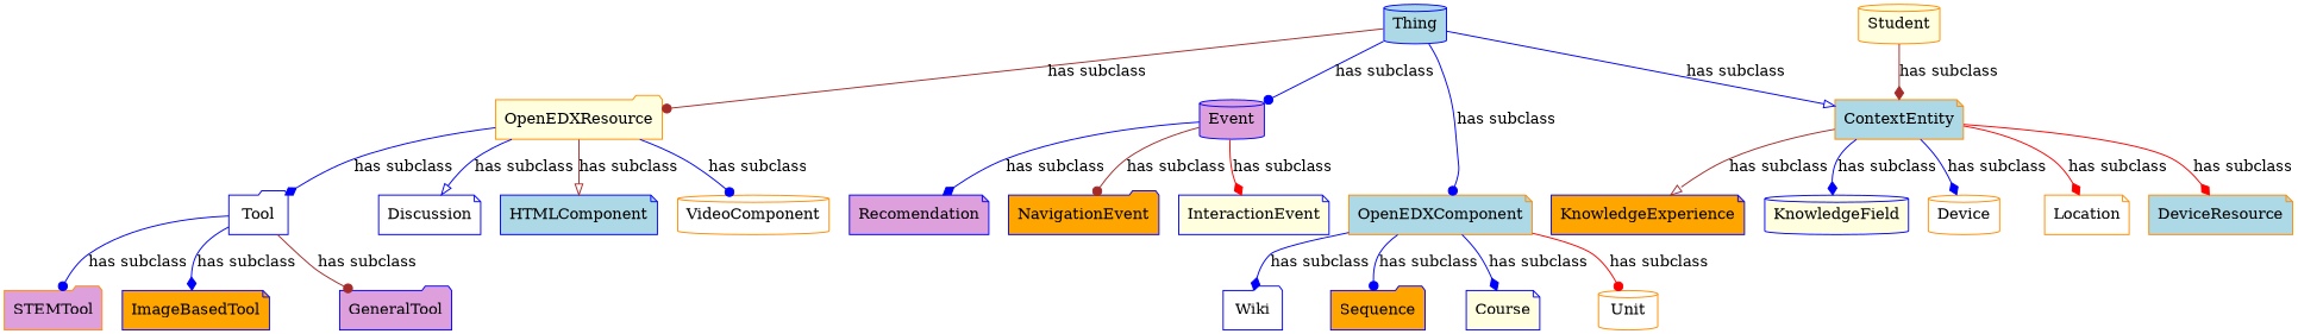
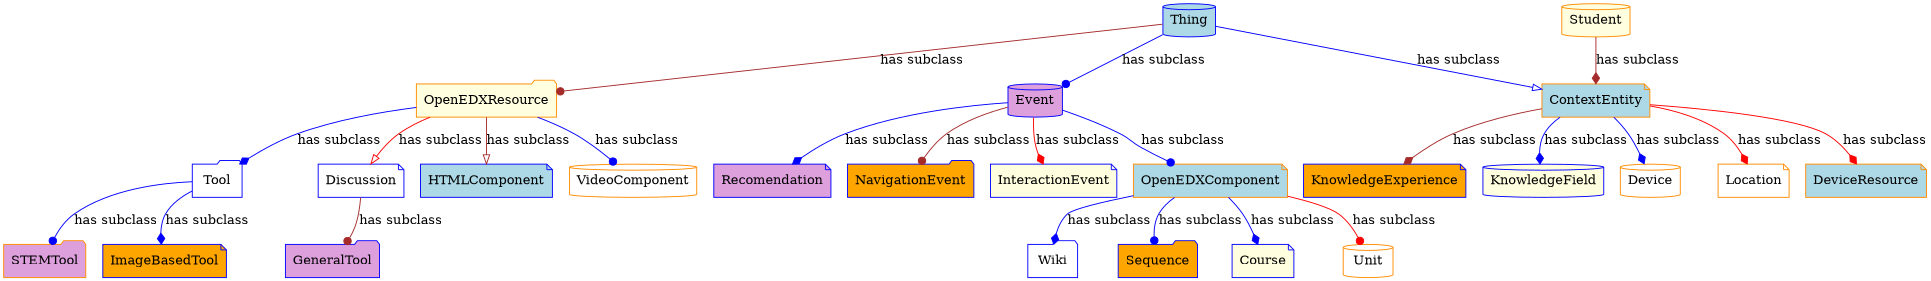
  digraph {
    node [color=blue fillcolor=white shape=note style=filled]
    edge [arrowhead=diamond color=blue]
    Tool [shape=folder]
    STEMTool [color=darkorange fillcolor=plum shape=folder]
    ImageBasedTool [fillcolor=orange]
    GeneralTool [fillcolor=plum shape=folder]
    Event [fillcolor=plum shape=cylinder]
    Recomendation [fillcolor=plum]
    NavigationEvent [fillcolor=orange shape=folder]
    InteractionEvent [fillcolor=lightyellow]
    Thing [fillcolor=lightblue shape=cylinder]
    OpenEDXComponent [color=darkorange fillcolor=lightblue]
    ContextEntity [color=darkorange fillcolor=lightblue]
    OpenEDXResource [color=darkorange fillcolor=lightyellow shape=folder]
    Wiki [shape=folder]
    Sequence [fillcolor=orange shape=folder]
    Course [fillcolor=lightyellow]
    Unit [color=darkorange shape=cylinder]
    KnowledgeExperience [fillcolor=orange]
    KnowledgeField [fillcolor=lightyellow shape=cylinder]
    Device [color=darkorange shape=cylinder]
    Location [color=darkorange]
    DeviceResource [color=darkorange fillcolor=lightblue]
    Discussion
    HTMLComponent [fillcolor=lightblue]
    VideoComponent [color=darkorange shape=cylinder]
    Student [color=darkorange fillcolor=lightyellow shape=cylinder]
    Tool -> STEMTool [arrowhead=dot label="has subclass"]
    Tool -> ImageBasedTool [label="has subclass"]
-   Tool -> GeneralTool [arrowhead=dot color=brown label="has subclass"]
+   Discussion -> GeneralTool [arrowhead=dot color=brown label="has subclass"]
    Event -> Recomendation [label="has subclass"]
    Event -> NavigationEvent [arrowhead=dot color=brown label="has subclass"]
    Event -> InteractionEvent [color=red label="has subclass"]
    Thing -> Event [arrowhead=dot label="has subclass"]
-   Thing -> OpenEDXComponent [arrowhead=dot label="has subclass"]
+   Event -> OpenEDXComponent [arrowhead=dot label="has subclass"]
    Thing -> ContextEntity [arrowhead=onormal label="has subclass"]
    Thing -> OpenEDXResource [arrowhead=dot color=brown label="has subclass"]
    OpenEDXComponent -> Wiki [label="has subclass"]
    OpenEDXComponent -> Sequence [arrowhead=dot label="has subclass"]
    OpenEDXComponent -> Course [label="has subclass"]
    OpenEDXComponent -> Unit [arrowhead=dot color=red label="has subclass"]
-   ContextEntity -> KnowledgeExperience [arrowhead=onormal color=brown label="has subclass"]
+   ContextEntity -> KnowledgeExperience [color=brown label="has subclass"]
    ContextEntity -> KnowledgeField [label="has subclass"]
    ContextEntity -> Device [label="has subclass"]
    ContextEntity -> Location [color=red label="has subclass"]
    ContextEntity -> DeviceResource [color=red label="has subclass"]
    OpenEDXResource -> Tool [label="has subclass"]
-   OpenEDXResource -> Discussion [arrowhead=onormal label="has subclass"]
+   OpenEDXResource -> Discussion [arrowhead=onormal color=red label="has subclass"]
    OpenEDXResource -> HTMLComponent [arrowhead=onormal color=brown label="has subclass"]
    OpenEDXResource -> VideoComponent [arrowhead=dot label="has subclass"]
    Student -> ContextEntity [color=brown label="has subclass"]
  }
